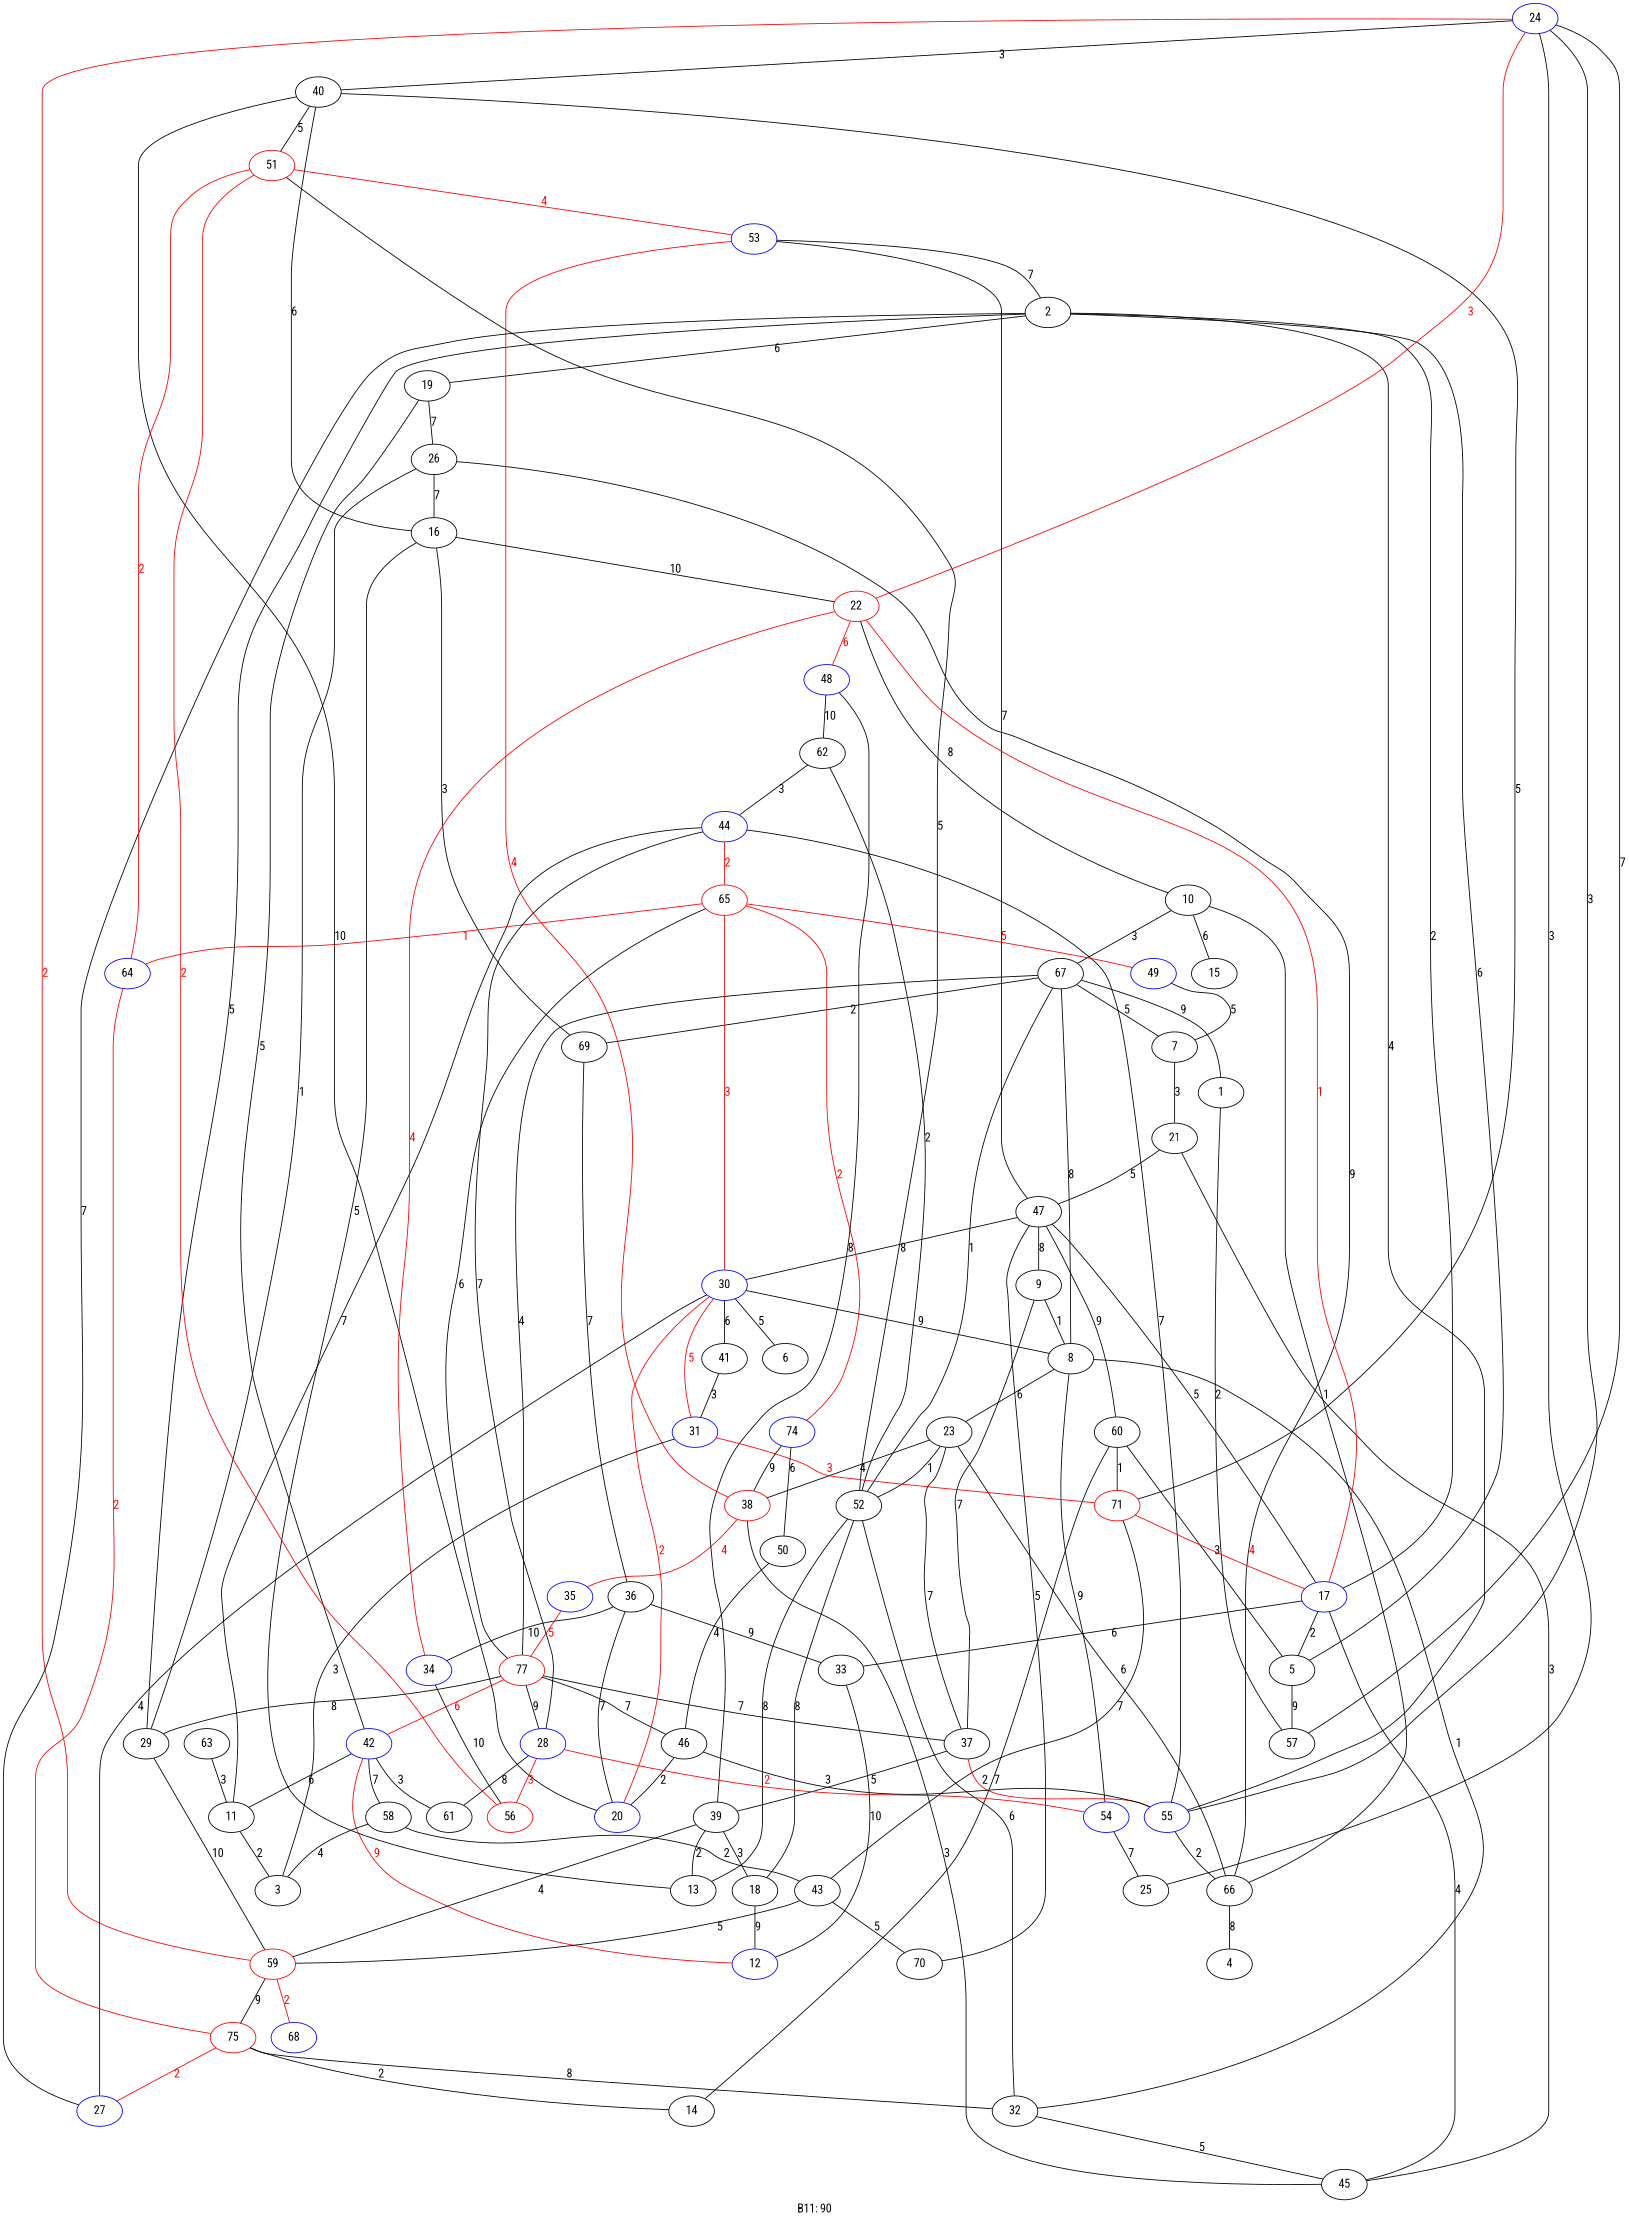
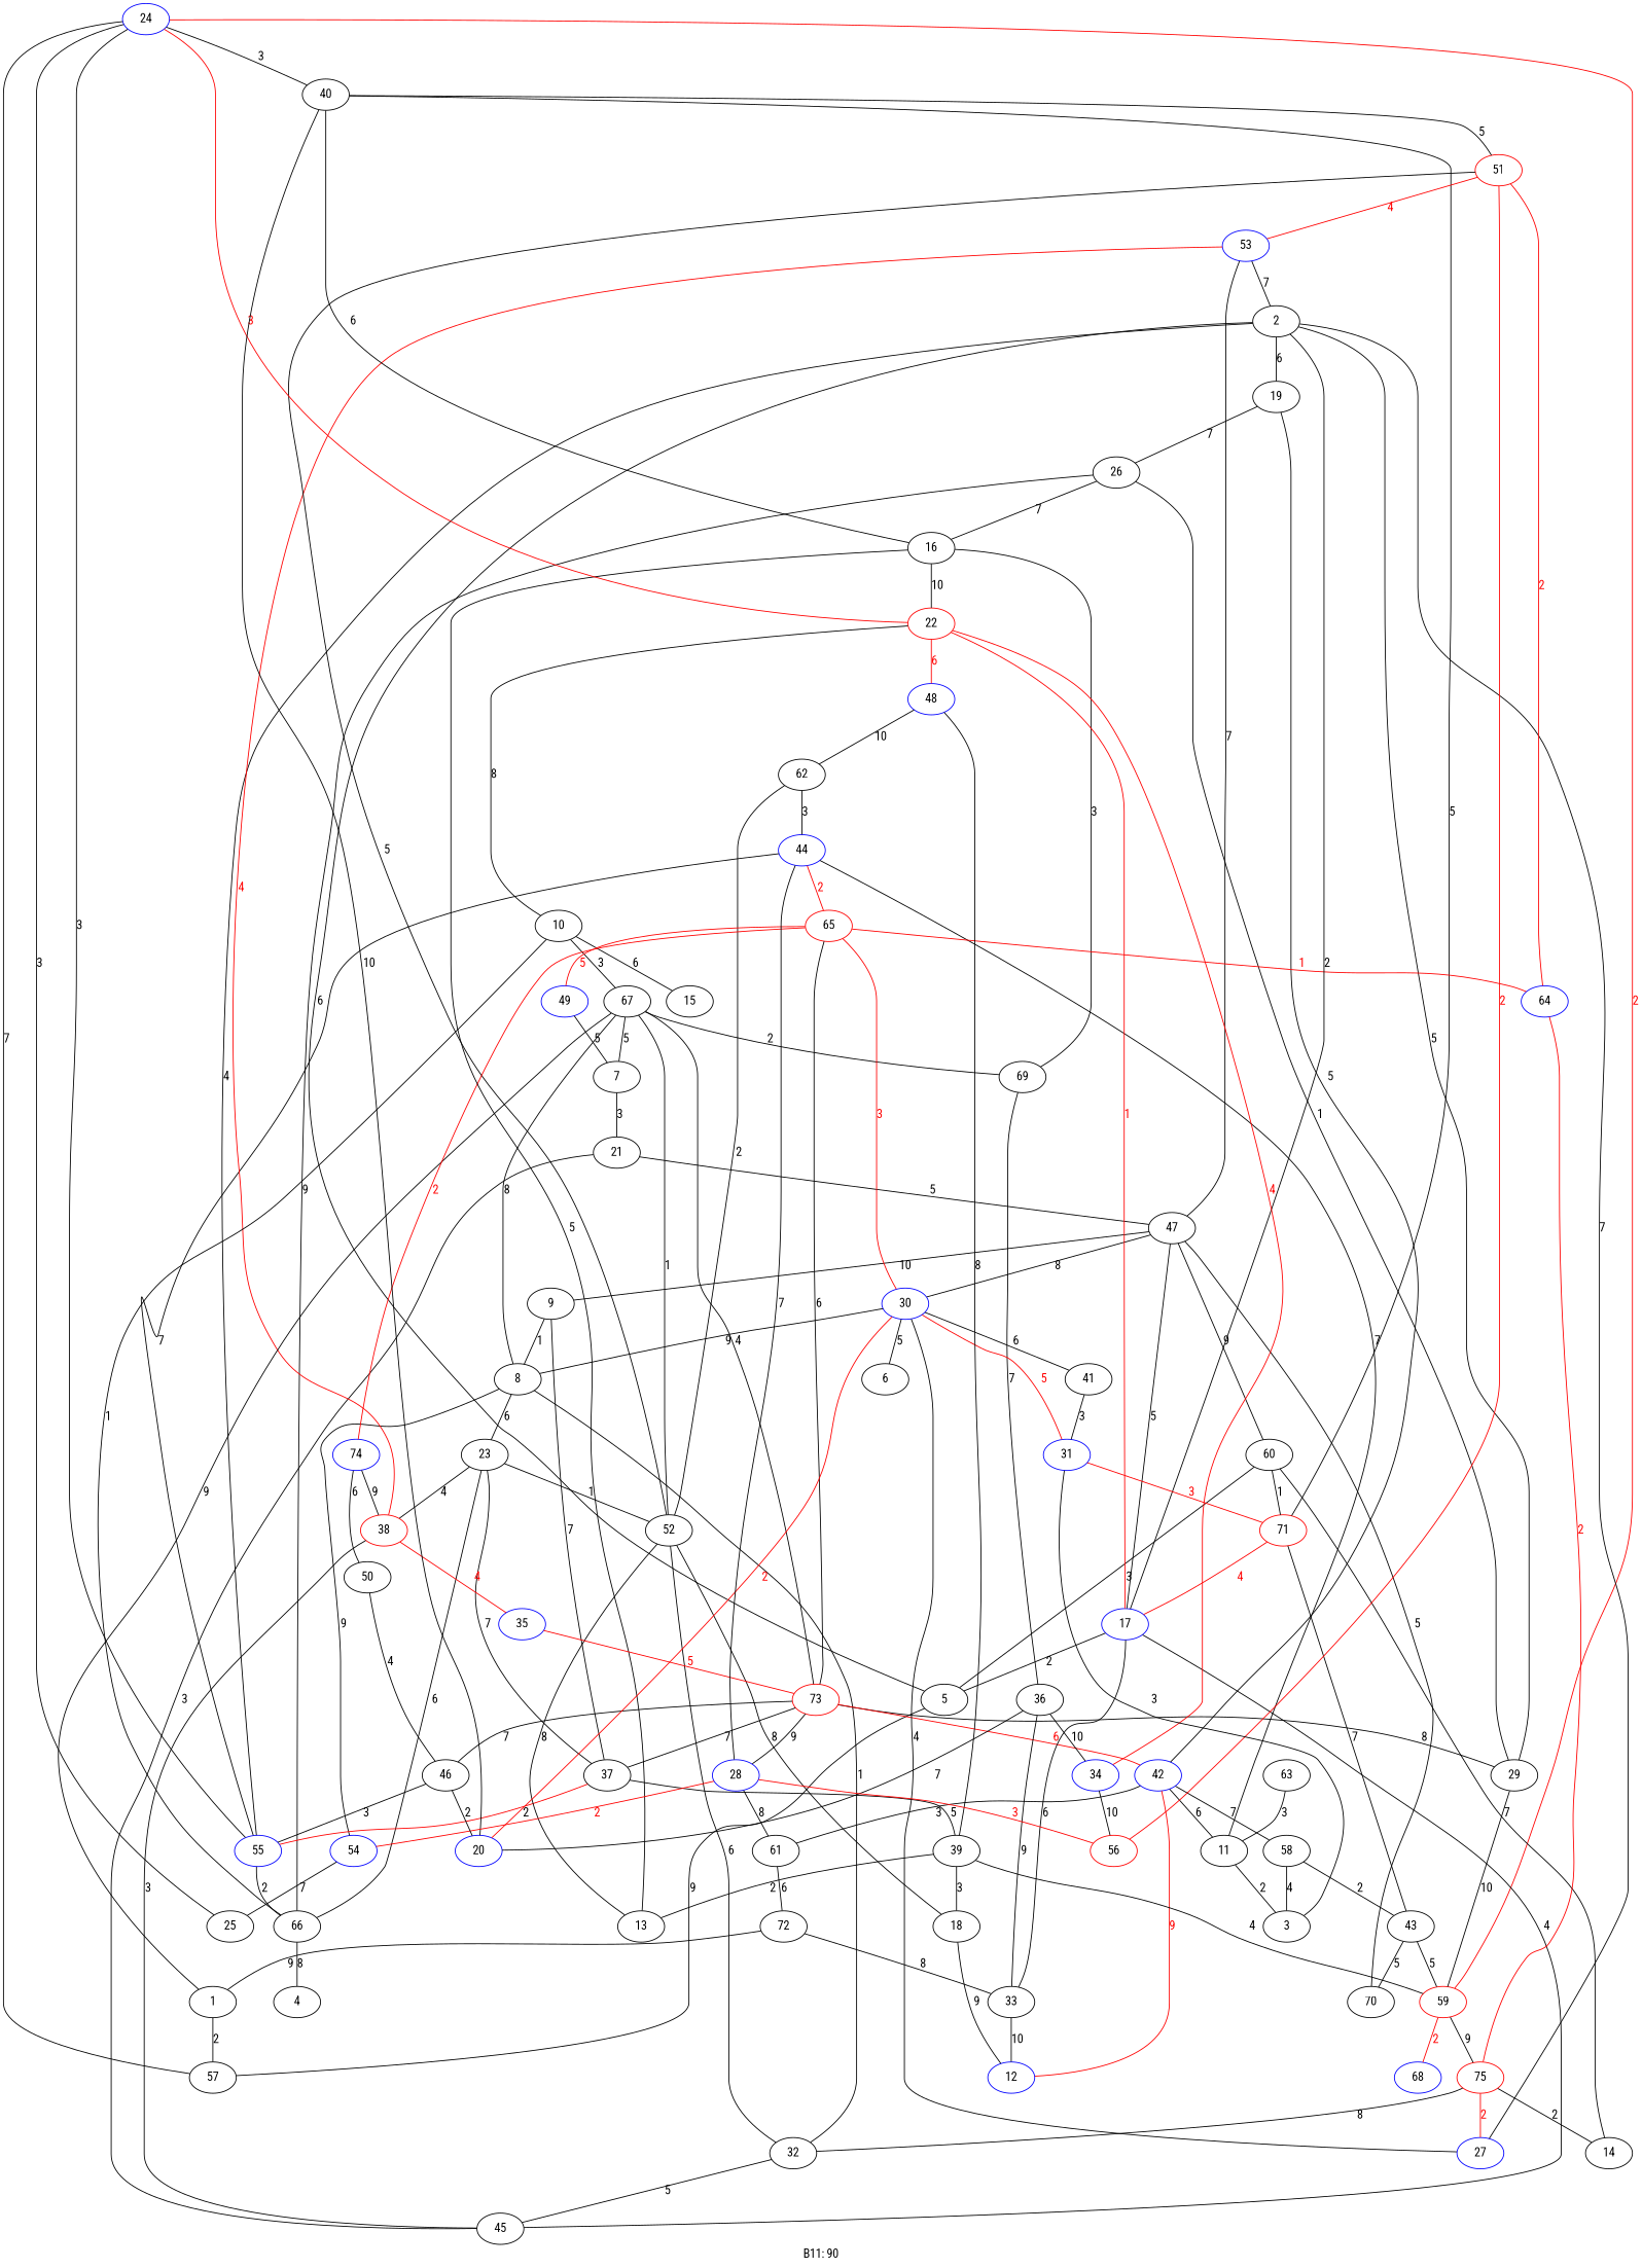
  strict graph {
    fontname="Roboto Condensed"
    label="B11: 90"
    node [fontname="Roboto Condensed"]
    edge [fontname="Roboto Condensed"]
    1
    57
    2
    19
    29
    55 [color=blue]
    26
    42 [color=blue]
    59 [color=red]
    66
    44 [color=blue]
    24 [color=blue]
    5
    60
    71 [color=red]
    14
    7
    21
    45
    47
    8
    23
    32
    54 [color=blue]
    37
    38 [color=red]
    52
    25
    9
    10
    15
    67
    4
-   73 [color=red label=77]
+   73 [color=red]
    69
    11
    3
    65 [color=red]
    12 [color=blue]
    13
    16
    22 [color=red]
    40
    48 [color=blue]
    51 [color=red]
    17 [color=blue]
    33
    30 [color=blue]
    53 [color=blue]
    70
    18
    61
    58
    20 [color=blue]
    62
    36
    34 [color=blue]
    39
    35 [color=blue]
    27 [color=blue]
    28 [color=blue]
    56 [color=red]
+   72
    68 [color=blue]
    75 [color=red]
    6
    31 [color=blue]
    41
    49 [color=blue]
    64 [color=blue]
    74 [color=blue]
    43
    46
    63
    50
    1 -- 57 [label=2]
    2 -- 19 [label=6]
    2 -- 29 [label=5]
    2 -- 55 [label=4]
    19 -- 26 [label=7]
    19 -- 42 [label=5]
    29 -- 26 [label=1]
    29 -- 59 [label=10]
    55 -- 66 [label=2]
    55 -- 44 [label=7]
    55 -- 24 [label=3]
    26 -- 16 [label=7]
    42 -- 11 [label=6]
    42 -- 12 [color=red fontcolor=red label=9]
    42 -- 61 [label=3]
    42 -- 58 [label=7]
    59 -- 24 [color=red fontcolor=red label=2]
    59 -- 68 [color=red fontcolor=red label=2]
    59 -- 75 [label=9]
    66 -- 26 [label=9]
    66 -- 23 [label=6]
    66 -- 4 [label=8]
    44 -- 65 [color=red fontcolor=red label=2]
    24 -- 57 [label=7]
    24 -- 25 [label=3]
    24 -- 40 [label=3]
    5 -- 57 [label=9]
    5 -- 2 [label=6]
    5 -- 60 [label=3]
    60 -- 71 [label=1]
    60 -- 14 [label=7]
    71 -- 40 [label=5]
    71 -- 17 [color=red fontcolor=red label=4]
    71 -- 43 [label=7]
    7 -- 21 [label=3]
    21 -- 45 [label=3]
    21 -- 47 [label=5]
    47 -- 60 [label=9]
-   47 -- 9 [label=8]
+   47 -- 9 [label=10]
    47 -- 30 [label=8]
    47 -- 53 [label=7]
    47 -- 70 [label=5]
    8 -- 23 [label=6]
    8 -- 32 [label=1]
    8 -- 54 [label=9]
    23 -- 37 [label=7]
    23 -- 38 [label=4]
    23 -- 52 [label=1]
    32 -- 45 [label=5]
    54 -- 25 [label=7]
    37 -- 55 [color=red label=2]
    37 -- 9 [label=7]
    37 -- 39 [label=5]
    38 -- 45 [label=3]
    38 -- 53 [color=red fontcolor=red label=4]
    38 -- 35 [color=red fontcolor=red label=4]
    52 -- 32 [label=6]
    52 -- 13 [label=8]
    52 -- 51 [label=5]
    52 -- 18 [label=8]
    52 -- 62 [label=2]
    9 -- 8 [label=1]
    10 -- 66 [label=1]
    10 -- 15 [label=6]
    10 -- 67 [label=3]
    67 -- 1 [label=9]
    67 -- 7 [label=5]
    67 -- 8 [label=8]
    67 -- 52 [label=1]
    67 -- 73 [label=4]
    67 -- 69 [label=2]
    73 -- 29 [label=8]
    73 -- 42 [color=red fontcolor=red label=6]
    73 -- 37 [label=7]
    73 -- 65 [label=6]
    73 -- 28 [label=9]
    73 -- 46 [label=7]
    69 -- 16 [label=3]
    69 -- 36 [label=7]
    11 -- 44 [label=7]
    11 -- 3 [label=2]
    65 -- 49 [color=red fontcolor=red label=5]
    65 -- 64 [color=red fontcolor=red label=1]
    65 -- 74 [color=red fontcolor=red label=2]
    13 -- 16 [label=5]
    16 -- 22 [label=10]
    16 -- 40 [label=6]
    22 -- 24 [color=red fontcolor=red label=3]
    22 -- 10 [label=8]
    22 -- 48 [color=red fontcolor=red label=6]
    40 -- 51 [label=5]
    48 -- 62 [label=10]
    51 -- 53 [color=red fontcolor=red label=4]
    17 -- 2 [label=2]
    17 -- 5 [label=2]
    17 -- 45 [label=4]
    17 -- 47 [label=5]
    17 -- 22 [color=red fontcolor=red label=1]
    17 -- 33 [label=6]
    33 -- 12 [label=10]
    30 -- 8 [label=9]
    30 -- 65 [color=red fontcolor=red label=3]
    30 -- 20 [color=red fontcolor=red label=2]
    30 -- 27 [label=4]
    30 -- 6 [label=5]
    30 -- 31 [color=red fontcolor=red label=5]
    30 -- 41 [label=6]
    53 -- 2 [label=7]
    18 -- 12 [label=9]
+   61 -- 72 [label=6]
    58 -- 3 [label=4]
    58 -- 43 [label=2]
    20 -- 40 [label=10]
    62 -- 44 [label=3]
    36 -- 33 [label=9]
    36 -- 20 [label=7]
    36 -- 34 [label=10]
    34 -- 22 [color=red fontcolor=red label=4]
    34 -- 56 [label=10]
    39 -- 59 [label=4]
    39 -- 13 [label=2]
    39 -- 48 [label=8]
    39 -- 18 [label=3]
    35 -- 73 [color=red fontcolor=red label=5]
    27 -- 2 [label=7]
    28 -- 44 [label=7]
    28 -- 54 [color=red fontcolor=red label=2]
    28 -- 61 [label=8]
    28 -- 56 [color=red fontcolor=red label=3]
    56 -- 51 [color=red fontcolor=red label=2]
+   72 -- 1 [label=9]
+   72 -- 33 [label=8]
    75 -- 14 [label=2]
    75 -- 32 [label=8]
    75 -- 27 [color=red fontcolor=red label=2]
    31 -- 71 [color=red fontcolor=red label=3]
    31 -- 3 [label=3]
    41 -- 31 [label=3]
    49 -- 7 [label=5]
    64 -- 51 [color=red fontcolor=red label=2]
    64 -- 75 [color=red fontcolor=red label=2]
    74 -- 38 [label=9]
    74 -- 50 [label=6]
    43 -- 59 [label=5]
    43 -- 70 [label=5]
    46 -- 55 [label=3]
    46 -- 20 [label=2]
    63 -- 11 [label=3]
    50 -- 46 [label=4]
  }
